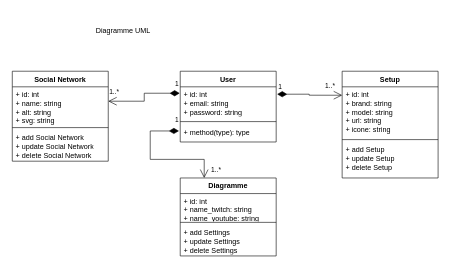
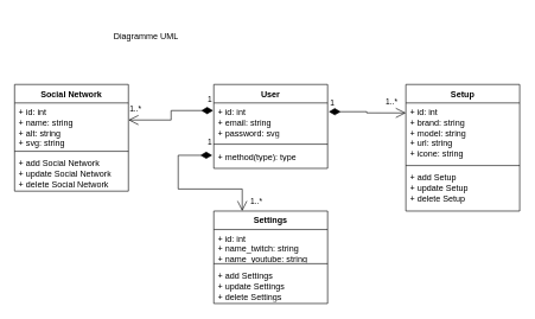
  <mxCell id="0" />
  <mxCell id="1" parent="0" />
- <mxCell id="2" value="Diagramme" style="swimlane;fontStyle=1;align=center;verticalAlign=top;childLayout=stackLayout;horizontal=1;startSize=26;horizontalStack=0;resizeParent=1;resizeParentMax=0;resizeLast=0;collapsible=1;marginBottom=0;whiteSpace=wrap;html=1;" parent="1" vertex="1"><mxGeometry x="300" y="296" width="160" height="130" as="geometry" /></mxCell>
+ <mxCell id="2" value="Settings" style="swimlane;fontStyle=1;align=center;verticalAlign=top;childLayout=stackLayout;horizontal=1;startSize=26;horizontalStack=0;resizeParent=1;resizeParentMax=0;resizeLast=0;collapsible=1;marginBottom=0;whiteSpace=wrap;html=1;" parent="1" vertex="1"><mxGeometry x="300" y="296" width="160" height="130" as="geometry" /></mxCell>
  <mxCell id="3" value="+ id: int&lt;br style=&quot;border-color: var(--border-color);&quot;&gt;+ name_twitch: string&lt;br&gt;+ name_youtube: string" style="text;strokeColor=none;fillColor=none;align=left;verticalAlign=top;spacingLeft=4;spacingRight=4;overflow=hidden;rotatable=0;points=[[0,0.5],[1,0.5]];portConstraint=eastwest;whiteSpace=wrap;html=1;" parent="2" vertex="1"><mxGeometry y="26" width="160" height="44" as="geometry" /></mxCell>
  <mxCell id="4" value="" style="line;strokeWidth=1;fillColor=none;align=left;verticalAlign=middle;spacingTop=-1;spacingLeft=3;spacingRight=3;rotatable=0;labelPosition=right;points=[];portConstraint=eastwest;strokeColor=inherit;" parent="2" vertex="1"><mxGeometry y="70" width="160" height="8" as="geometry" /></mxCell>
  <mxCell id="5" value="+ add Settings&lt;br style=&quot;border-color: var(--border-color);&quot;&gt;+ update Settings&lt;br style=&quot;border-color: var(--border-color);&quot;&gt;+ delete Settings" style="text;strokeColor=none;fillColor=none;align=left;verticalAlign=top;spacingLeft=4;spacingRight=4;overflow=hidden;rotatable=0;points=[[0,0.5],[1,0.5]];portConstraint=eastwest;whiteSpace=wrap;html=1;" parent="2" vertex="1"><mxGeometry y="78" width="160" height="52" as="geometry" /></mxCell>
  <mxCell id="6" value="Social Network" style="swimlane;fontStyle=1;align=center;verticalAlign=top;childLayout=stackLayout;horizontal=1;startSize=26;horizontalStack=0;resizeParent=1;resizeParentMax=0;resizeLast=0;collapsible=1;marginBottom=0;whiteSpace=wrap;html=1;" parent="1" vertex="1"><mxGeometry x="20" y="118" width="160" height="150" as="geometry" /></mxCell>
  <mxCell id="7" value="+ id: int&lt;br&gt;+ name: string&lt;br&gt;+ alt: string&lt;br&gt;+ svg: string" style="text;strokeColor=none;fillColor=none;align=left;verticalAlign=top;spacingLeft=4;spacingRight=4;overflow=hidden;rotatable=0;points=[[0,0.5],[1,0.5]];portConstraint=eastwest;whiteSpace=wrap;html=1;" parent="6" vertex="1"><mxGeometry y="26" width="160" height="64" as="geometry" /></mxCell>
  <mxCell id="8" value="" style="line;strokeWidth=1;fillColor=none;align=left;verticalAlign=middle;spacingTop=-1;spacingLeft=3;spacingRight=3;rotatable=0;labelPosition=right;points=[];portConstraint=eastwest;strokeColor=inherit;" parent="6" vertex="1"><mxGeometry y="90" width="160" height="8" as="geometry" /></mxCell>
  <mxCell id="9" value="+ add&amp;nbsp;Social Network&lt;br style=&quot;border-color: var(--border-color);&quot;&gt;+ update&amp;nbsp;Social Network&lt;br style=&quot;border-color: var(--border-color);&quot;&gt;+ delete&amp;nbsp;Social Network" style="text;strokeColor=none;fillColor=none;align=left;verticalAlign=top;spacingLeft=4;spacingRight=4;overflow=hidden;rotatable=0;points=[[0,0.5],[1,0.5]];portConstraint=eastwest;whiteSpace=wrap;html=1;" parent="6" vertex="1"><mxGeometry y="98" width="160" height="52" as="geometry" /></mxCell>
  <mxCell id="10" value="User" style="swimlane;fontStyle=1;align=center;verticalAlign=top;childLayout=stackLayout;horizontal=1;startSize=26;horizontalStack=0;resizeParent=1;resizeParentMax=0;resizeLast=0;collapsible=1;marginBottom=0;whiteSpace=wrap;html=1;" parent="1" vertex="1"><mxGeometry x="300" y="118" width="160" height="118" as="geometry" /></mxCell>
- <mxCell id="11" value="+ id: int&lt;br&gt;+ email: string&lt;br&gt;+ password: string" style="text;strokeColor=none;fillColor=none;align=left;verticalAlign=top;spacingLeft=4;spacingRight=4;overflow=hidden;rotatable=0;points=[[0,0.5],[1,0.5]];portConstraint=eastwest;whiteSpace=wrap;html=1;" parent="10" vertex="1"><mxGeometry y="26" width="160" height="54" as="geometry" /></mxCell>
+ <mxCell id="11" value="+ id: int&lt;br&gt;+ email: string&lt;br&gt;+ password: svg" style="text;strokeColor=none;fillColor=none;align=left;verticalAlign=top;spacingLeft=4;spacingRight=4;overflow=hidden;rotatable=0;points=[[0,0.5],[1,0.5]];portConstraint=eastwest;whiteSpace=wrap;html=1;" parent="10" vertex="1"><mxGeometry y="26" width="160" height="54" as="geometry" /></mxCell>
  <mxCell id="12" value="" style="line;strokeWidth=1;fillColor=none;align=left;verticalAlign=middle;spacingTop=-1;spacingLeft=3;spacingRight=3;rotatable=0;labelPosition=right;points=[];portConstraint=eastwest;strokeColor=inherit;" parent="10" vertex="1"><mxGeometry y="80" width="160" height="8" as="geometry" /></mxCell>
  <mxCell id="13" value="+ method(type): type" style="text;strokeColor=none;fillColor=none;align=left;verticalAlign=top;spacingLeft=4;spacingRight=4;overflow=hidden;rotatable=0;points=[[0,0.5],[1,0.5]];portConstraint=eastwest;whiteSpace=wrap;html=1;" parent="10" vertex="1"><mxGeometry y="88" width="160" height="30" as="geometry" /></mxCell>
  <mxCell id="14" value="Setup" style="swimlane;fontStyle=1;align=center;verticalAlign=top;childLayout=stackLayout;horizontal=1;startSize=26;horizontalStack=0;resizeParent=1;resizeParentMax=0;resizeLast=0;collapsible=1;marginBottom=0;whiteSpace=wrap;html=1;" parent="1" vertex="1"><mxGeometry x="570" y="118" width="160" height="178" as="geometry" /></mxCell>
  <mxCell id="15" value="+ id: int&lt;br&gt;+ brand: string&lt;br&gt;+ model: string&lt;br&gt;+ url: string&lt;br&gt;+ icone: string" style="text;strokeColor=none;fillColor=none;align=left;verticalAlign=top;spacingLeft=4;spacingRight=4;overflow=hidden;rotatable=0;points=[[0,0.5],[1,0.5]];portConstraint=eastwest;whiteSpace=wrap;html=1;" parent="14" vertex="1"><mxGeometry y="26" width="160" height="84" as="geometry" /></mxCell>
  <mxCell id="16" value="" style="line;strokeWidth=1;fillColor=none;align=left;verticalAlign=middle;spacingTop=-1;spacingLeft=3;spacingRight=3;rotatable=0;labelPosition=right;points=[];portConstraint=eastwest;strokeColor=inherit;" parent="14" vertex="1"><mxGeometry y="110" width="160" height="8" as="geometry" /></mxCell>
  <mxCell id="17" value="+ add Setup&lt;br&gt;+ update Setup&lt;br&gt;+ delete Setup" style="text;strokeColor=none;fillColor=none;align=left;verticalAlign=top;spacingLeft=4;spacingRight=4;overflow=hidden;rotatable=0;points=[[0,0.5],[1,0.5]];portConstraint=eastwest;whiteSpace=wrap;html=1;" parent="14" vertex="1"><mxGeometry y="118" width="160" height="60" as="geometry" /></mxCell>
  <mxCell id="18" value="1" style="endArrow=open;html=1;endSize=12;startArrow=diamondThin;startSize=14;startFill=1;edgeStyle=orthogonalEdgeStyle;align=left;verticalAlign=bottom;rounded=0;entryX=0.25;entryY=0;entryDx=0;entryDy=0;exitX=-0.013;exitY=0.386;exitDx=0;exitDy=0;exitPerimeter=0;" parent="1" source="13" target="2" edge="1"><mxGeometry x="-0.93" y="-10" relative="1" as="geometry"><mxPoint x="290" y="218" as="sourcePoint" /><mxPoint x="490" y="388" as="targetPoint" /><Array as="points"><mxPoint x="250" y="218" /><mxPoint x="250" y="265" /><mxPoint x="340" y="265" /></Array><mxPoint as="offset" /></mxGeometry></mxCell>
  <mxCell id="19" value="1" style="endArrow=open;html=1;endSize=12;startArrow=diamondThin;startSize=14;startFill=1;edgeStyle=orthogonalEdgeStyle;align=left;verticalAlign=bottom;rounded=0;exitX=-0.005;exitY=0.198;exitDx=0;exitDy=0;exitPerimeter=0;entryX=1;entryY=0.375;entryDx=0;entryDy=0;entryPerimeter=0;" parent="1" source="11" target="7" edge="1"><mxGeometry x="-0.861" y="-7" relative="1" as="geometry"><mxPoint x="250" y="268" as="sourcePoint" /><mxPoint x="410" y="268" as="targetPoint" /><mxPoint as="offset" /></mxGeometry></mxCell>
  <mxCell id="20" value="&lt;span style=&quot;color: rgb(0, 0, 0); font-family: Helvetica; font-size: 11px; font-style: normal; font-variant-ligatures: normal; font-variant-caps: normal; font-weight: 400; letter-spacing: normal; orphans: 2; text-align: left; text-indent: 0px; text-transform: none; widows: 2; word-spacing: 0px; -webkit-text-stroke-width: 0px; background-color: rgb(255, 255, 255); text-decoration-thickness: initial; text-decoration-style: initial; text-decoration-color: initial; float: none; display: inline !important;&quot;&gt;1..*&lt;/span&gt;" style="text;whiteSpace=wrap;html=1;" parent="1" vertex="1"><mxGeometry x="180" y="138" width="40" height="40" as="geometry" /></mxCell>
  <mxCell id="21" value="&lt;span style=&quot;color: rgb(0, 0, 0); font-family: Helvetica; font-size: 11px; font-style: normal; font-variant-ligatures: normal; font-variant-caps: normal; font-weight: 400; letter-spacing: normal; orphans: 2; text-align: left; text-indent: 0px; text-transform: none; widows: 2; word-spacing: 0px; -webkit-text-stroke-width: 0px; background-color: rgb(255, 255, 255); text-decoration-thickness: initial; text-decoration-style: initial; text-decoration-color: initial; float: none; display: inline !important;&quot;&gt;1..*&lt;/span&gt;" style="text;whiteSpace=wrap;html=1;" parent="1" vertex="1"><mxGeometry x="350" y="268" width="40" height="40" as="geometry" /></mxCell>
  <mxCell id="22" value="1" style="endArrow=open;html=1;endSize=12;startArrow=diamondThin;startSize=14;startFill=1;edgeStyle=orthogonalEdgeStyle;align=left;verticalAlign=bottom;rounded=0;exitX=1.01;exitY=0.228;exitDx=0;exitDy=0;exitPerimeter=0;entryX=0;entryY=0.167;entryDx=0;entryDy=0;entryPerimeter=0;" parent="1" source="11" target="15" edge="1"><mxGeometry x="-1" y="3" relative="1" as="geometry"><mxPoint x="380" y="268" as="sourcePoint" /><mxPoint x="540" y="268" as="targetPoint" /></mxGeometry></mxCell>
  <mxCell id="23" value="&lt;span style=&quot;color: rgb(0, 0, 0); font-family: Helvetica; font-size: 11px; font-style: normal; font-variant-ligatures: normal; font-variant-caps: normal; font-weight: 400; letter-spacing: normal; orphans: 2; text-align: left; text-indent: 0px; text-transform: none; widows: 2; word-spacing: 0px; -webkit-text-stroke-width: 0px; background-color: rgb(255, 255, 255); text-decoration-thickness: initial; text-decoration-style: initial; text-decoration-color: initial; float: none; display: inline !important;&quot;&gt;1..*&lt;/span&gt;" style="text;whiteSpace=wrap;html=1;" parent="1" vertex="1"><mxGeometry x="540" y="128" width="40" height="40" as="geometry" /></mxCell>
  <mxCell id="24" value="Diagramme UML" style="text;html=1;strokeColor=none;fillColor=none;align=center;verticalAlign=middle;whiteSpace=wrap;rounded=0;" parent="1" vertex="1"><mxGeometry x="155" y="20" width="100" height="60" as="geometry" /></mxCell>
